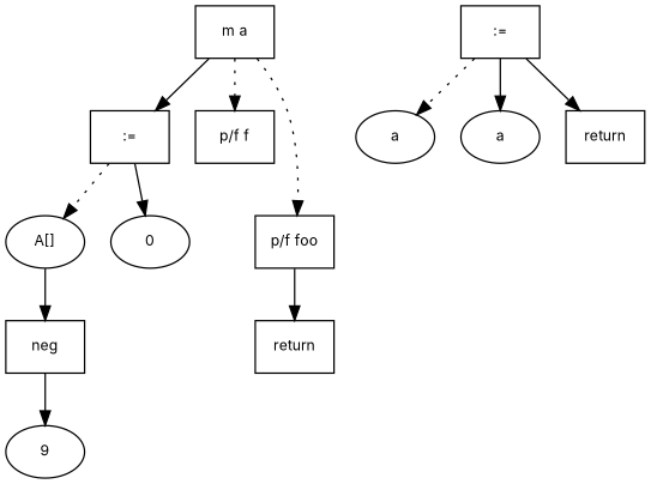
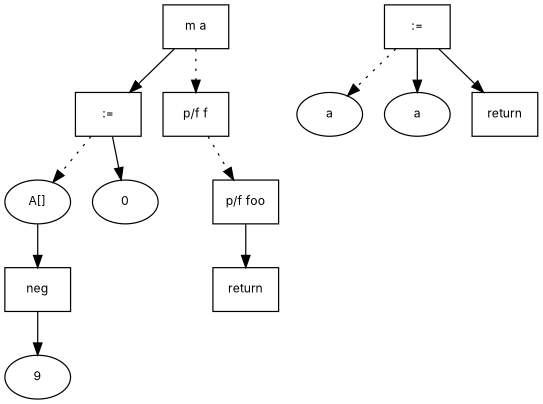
  digraph {
    fontname=Inter
    fontsize=10
    node [fontname=Inter fontsize=10 shape=box]
    edge [fontname=Inter fontsize=10 style=solid]
    n1 [label="m a"]
    n2 [label=":="]
    n3 [label="p/f f"]
    n4 [label="p/f foo"]
    n5 [label="A[]" shape=ellipse]
    n6 [label=0 shape=ellipse]
    n7 [label=return]
    n8 [label=neg]
    n9 [label=9 shape=ellipse]
    n10 [label=":="]
    n11 [label=a shape=ellipse]
    n12 [label=a shape=ellipse]
    n13 [label=return]
    n1 -> n2
    n1 -> n3 [style=dotted]
-   n1 -> n4 [style=dotted]
+   n3 -> n4 [style=dotted]
    n2 -> n5 [style=dotted]
    n2 -> n6
    n4 -> n7
    n5 -> n8
    n8 -> n9
    n10 -> n11 [style=dotted]
    n10 -> n12
    n10 -> n13
  }
